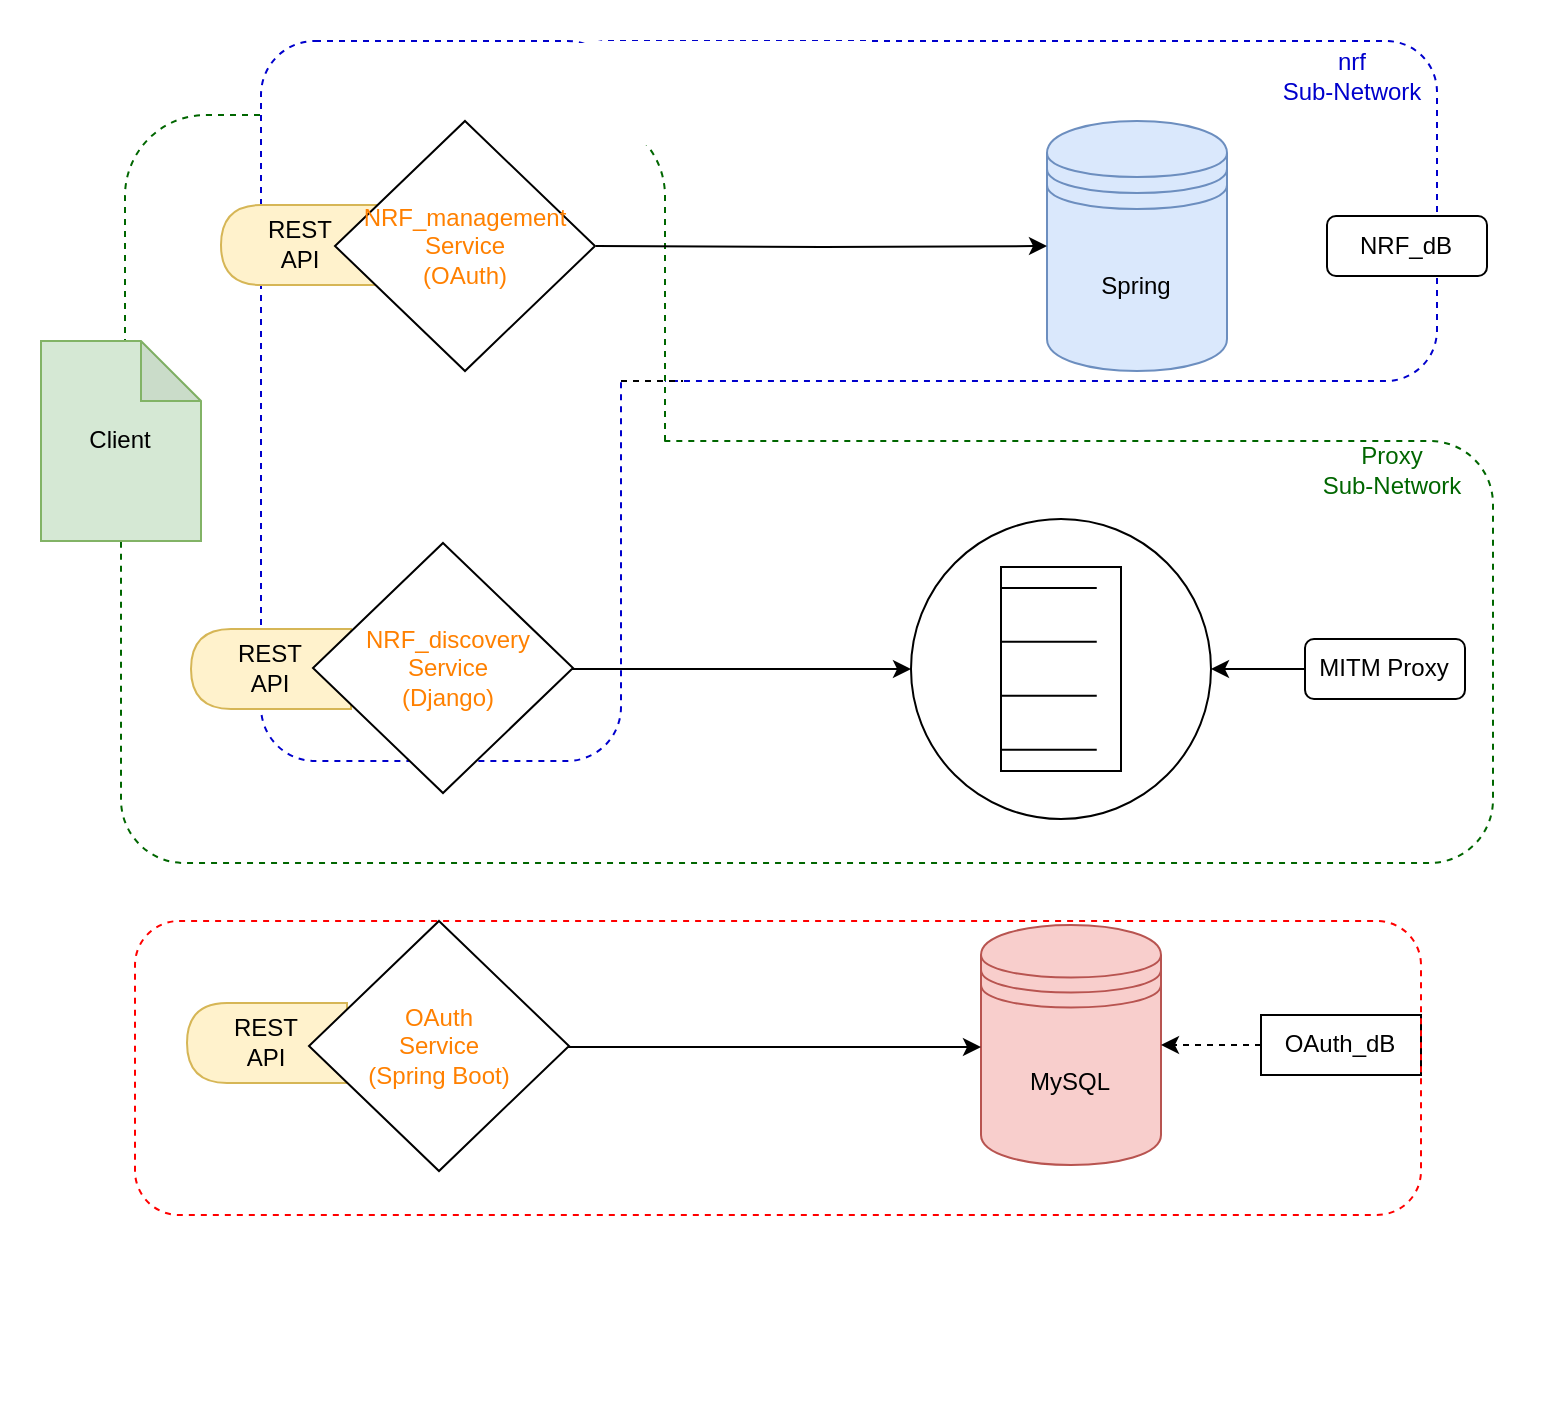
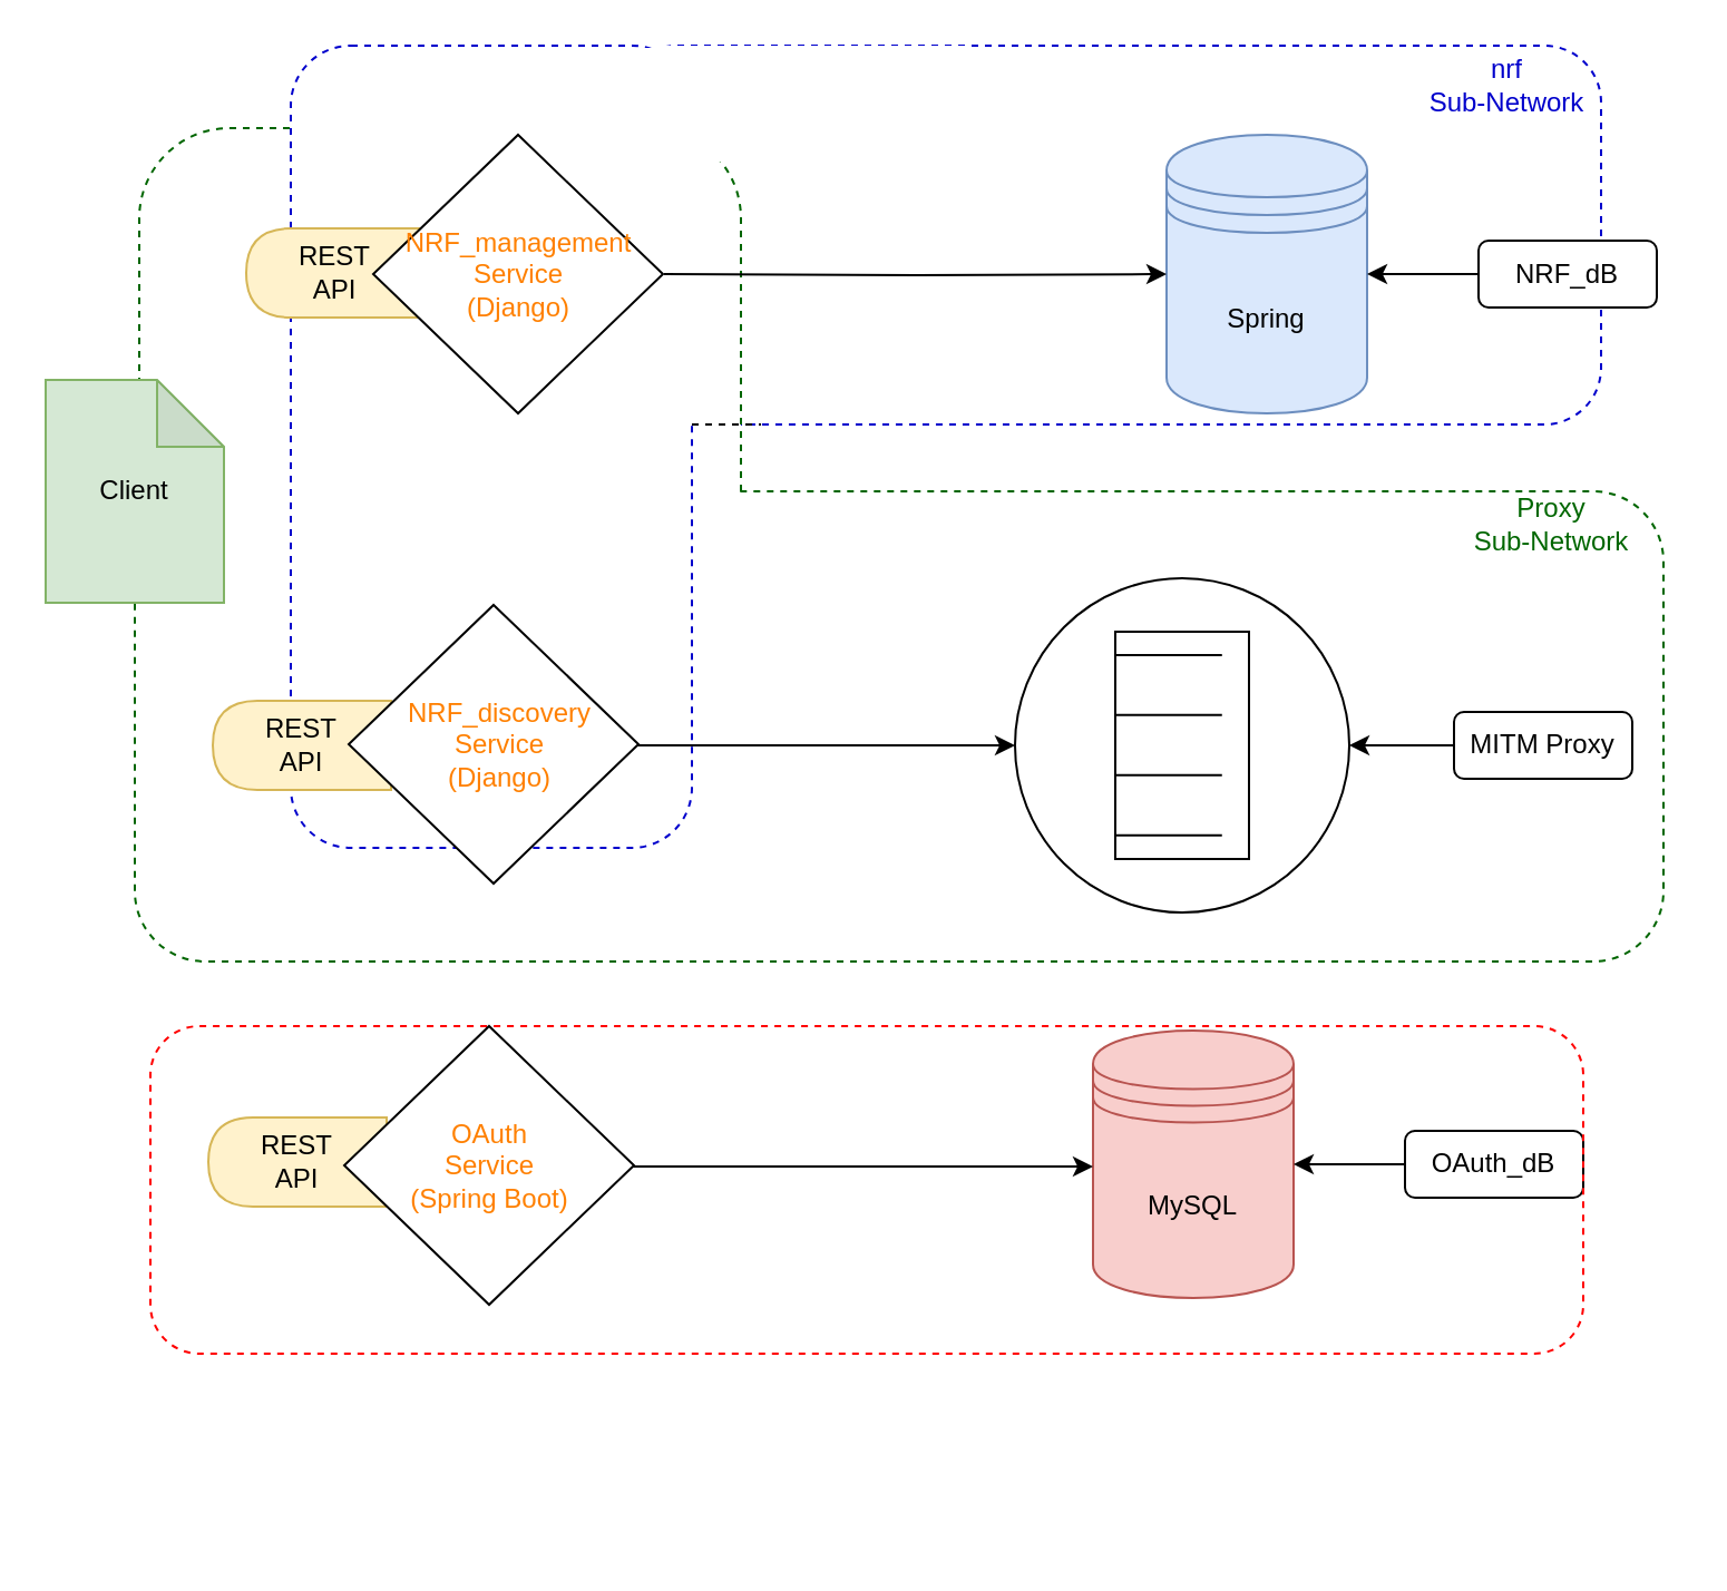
  <mxCell id="0" />
  <mxCell id="1" parent="0" />
  <mxCell id="2" value="" style="rounded=1;whiteSpace=wrap;html=1;dashed=1;strokeColor=#0000CC;" vertex="1" parent="1"><mxGeometry x="278" y="20" width="440" height="170" as="geometry" /></mxCell>
  <mxCell id="3" value="" style="edgeStyle=orthogonalEdgeStyle;rounded=0;orthogonalLoop=1;jettySize=auto;html=1;" edge="1" parent="1"><mxGeometry relative="1" as="geometry"><mxPoint x="608" y="130" as="targetPoint" /></mxGeometry></mxCell>
  <mxCell id="4" value="" style="group;strokeColor=none;" vertex="1" connectable="0" parent="1"><mxGeometry x="176" y="60" width="197" height="632" as="geometry" /></mxCell>
  <mxCell id="5" value="" style="rounded=0;whiteSpace=wrap;html=1;dashed=1;strokeColor=none;" vertex="1" parent="1"><mxGeometry x="62" y="217" width="238" height="190" as="geometry" /></mxCell>
  <mxCell id="6" value="" style="edgeStyle=orthogonalEdgeStyle;rounded=0;orthogonalLoop=1;jettySize=auto;html=1;" edge="1" parent="1"><mxGeometry relative="1" as="geometry"><mxPoint x="617" y="382" as="targetPoint" /></mxGeometry></mxCell>
  <mxCell id="7" style="edgeStyle=orthogonalEdgeStyle;rounded=0;orthogonalLoop=1;jettySize=auto;html=1;exitX=1;exitY=0.5;exitDx=0;exitDy=0;" edge="1" parent="1"><mxGeometry relative="1" as="geometry"><mxPoint x="467.107" y="386" as="targetPoint" /><Array as="points"><mxPoint x="400" y="386" /><mxPoint x="400" y="386" /></Array></mxGeometry></mxCell>
  <mxCell id="8" value="&lt;font color=&quot;#006600&quot;&gt;proxy&lt;br&gt;Sub-Network&lt;/font&gt;" style="text;html=1;strokeColor=none;fillColor=none;align=center;verticalAlign=middle;whiteSpace=wrap;rounded=0;dashed=1;" vertex="1" parent="1"><mxGeometry x="653" y="220" width="100" height="30" as="geometry" /></mxCell>
  <mxCell id="9" value="" style="edgeStyle=orthogonalEdgeStyle;rounded=0;orthogonalLoop=1;jettySize=auto;html=1;" edge="1" parent="1"><mxGeometry relative="1" as="geometry"><mxPoint x="608" y="130" as="targetPoint" /></mxGeometry></mxCell>
  <mxCell id="10" value="MySQL" style="shape=datastore;whiteSpace=wrap;html=1;fillColor=#f8cecc;strokeColor=#b85450;" vertex="1" parent="1"><mxGeometry x="490" y="462" width="90" height="120" as="geometry" /></mxCell>
- <mxCell id="11" style="edgeStyle=orthogonalEdgeStyle;rounded=0;orthogonalLoop=1;jettySize=auto;html=1;exitX=0;exitY=0.5;exitDx=0;exitDy=0;dashed=1;" edge="1" parent="1" source="12" target="10"><mxGeometry relative="1" as="geometry" /></mxCell>
- <mxCell id="12" value="OAuth_dB" style="whiteSpace=wrap;html=1;fillColor=#ffffff;gradientColor=none;rounded=0;" vertex="1" parent="1"><mxGeometry x="630" y="507" width="80" height="30" as="geometry" /></mxCell>
+ <mxCell id="11" style="edgeStyle=orthogonalEdgeStyle;rounded=0;orthogonalLoop=1;jettySize=auto;html=1;exitX=0;exitY=0.5;exitDx=0;exitDy=0;" edge="1" parent="1" source="12" target="10"><mxGeometry relative="1" as="geometry" /></mxCell>
+ <mxCell id="12" value="OAuth_dB" style="rounded=1;whiteSpace=wrap;html=1;fillColor=#ffffff;gradientColor=none;" vertex="1" parent="1"><mxGeometry x="630" y="507" width="80" height="30" as="geometry" /></mxCell>
  <mxCell id="13" style="edgeStyle=orthogonalEdgeStyle;rounded=0;orthogonalLoop=1;jettySize=auto;html=1;entryX=0;entryY=0.3;entryDx=0;entryDy=0;" edge="1" parent="1"><mxGeometry relative="1" as="geometry"><mxPoint x="257.48" y="523" as="sourcePoint" /><mxPoint x="490" y="523" as="targetPoint" /></mxGeometry></mxCell>
  <mxCell id="14" value="" style="group;dashed=1;strokeColor=#FF0000;rounded=1;" vertex="1" connectable="0" parent="1"><mxGeometry x="67" y="460" width="643" height="147" as="geometry" /></mxCell>
  <mxCell id="15" value="" style="edgeStyle=orthogonalEdgeStyle;rounded=0;orthogonalLoop=1;jettySize=auto;html=1;" edge="1" parent="14"><mxGeometry relative="1" as="geometry"><mxPoint x="513" y="87" as="targetPoint" /></mxGeometry></mxCell>
  <mxCell id="16" value="INSERT" style="text;html=1;strokeColor=none;fillColor=none;align=center;verticalAlign=middle;whiteSpace=wrap;rounded=0;" vertex="1" parent="14"><mxGeometry x="111.5" y="45" width="65" height="20" as="geometry" /></mxCell>
  <mxCell id="17" value="" style="group" vertex="1" connectable="0" parent="14"><mxGeometry x="26" width="191" height="125" as="geometry" /></mxCell>
  <mxCell id="18" value="REST&lt;br&gt;API&lt;br&gt;" style="shape=delay;whiteSpace=wrap;html=1;strokeColor=#d6b656;fillColor=#fff2cc;direction=west;" vertex="1" parent="17"><mxGeometry y="41" width="80" height="40" as="geometry" /></mxCell>
  <mxCell id="19" value="" style="rhombus;whiteSpace=wrap;html=1;" vertex="1" parent="17"><mxGeometry x="61" width="130" height="125" as="geometry" /></mxCell>
  <mxCell id="20" value="&lt;font color=&quot;#ff8000&quot;&gt;OAuth&lt;br&gt;Service&lt;br&gt;(Spring Boot)&lt;/font&gt;&lt;br&gt;" style="text;html=1;strokeColor=none;fillColor=none;align=center;verticalAlign=middle;whiteSpace=wrap;rounded=0;" vertex="1" parent="17"><mxGeometry x="90" y="45" width="73" height="35" as="geometry" /></mxCell>
  <mxCell id="21" value="" style="whiteSpace=wrap;html=1;aspect=fixed;rounded=0;dashed=1;strokeColor=none;fillColor=#ffffff;gradientColor=none;" vertex="1" parent="1"><mxGeometry x="297" y="38" width="150" height="150" as="geometry" /></mxCell>
  <mxCell id="22" value="" style="edgeStyle=orthogonalEdgeStyle;rounded=0;orthogonalLoop=1;jettySize=auto;html=1;" edge="1" parent="1"><mxGeometry relative="1" as="geometry"><mxPoint x="608" y="130" as="targetPoint" /></mxGeometry></mxCell>
  <mxCell id="23" value="" style="whiteSpace=wrap;html=1;aspect=fixed;rounded=0;dashed=1;strokeColor=none;fillColor=#ffffff;gradientColor=none;" vertex="1" parent="1"><mxGeometry x="284.5" y="20" width="150" height="150" as="geometry" /></mxCell>
  <mxCell id="24" value="&lt;font color=&quot;#0000cc&quot;&gt;nrf&lt;br&gt;Sub-Network&lt;/font&gt;" style="text;html=1;strokeColor=none;fillColor=none;align=center;verticalAlign=middle;whiteSpace=wrap;rounded=0;dashed=1;" vertex="1" parent="1"><mxGeometry x="626" y="23" width="100" height="30" as="geometry" /></mxCell>
  <mxCell id="25" value="" style="rounded=1;whiteSpace=wrap;html=1;dashed=1;strokeColor=#006600;" vertex="1" parent="1"><mxGeometry x="62" y="57" width="270" height="350" as="geometry" /></mxCell>
  <mxCell id="26" value="" style="rounded=1;whiteSpace=wrap;html=1;strokeColor=#006600;dashed=1;" vertex="1" parent="1"><mxGeometry x="60" y="220" width="686" height="211" as="geometry" /></mxCell>
  <mxCell id="27" value="" style="rounded=0;whiteSpace=wrap;html=1;dashed=1;strokeColor=none;fillColor=#ffffff;gradientColor=none;" vertex="1" parent="1"><mxGeometry x="62" y="200" width="268" height="60" as="geometry" /></mxCell>
  <mxCell id="28" value="" style="rounded=1;whiteSpace=wrap;html=1;dashed=1;strokeColor=#0000CC;" vertex="1" parent="1"><mxGeometry x="130" y="20" width="180" height="360" as="geometry" /></mxCell>
  <mxCell id="29" value="" style="shape=mxgraph.bpmn.shape;html=1;verticalLabelPosition=bottom;labelBackgroundColor=#ffffff;verticalAlign=top;align=center;perimeter=ellipsePerimeter;outlineConnect=0;outline=standard;symbol=conditional;strokeColor=#000000;" vertex="1" parent="1"><mxGeometry x="455" y="259" width="150" height="150" as="geometry" /></mxCell>
  <mxCell id="30" value="" style="edgeStyle=orthogonalEdgeStyle;rounded=0;orthogonalLoop=1;jettySize=auto;html=1;" edge="1" parent="1" source="31" target="29"><mxGeometry relative="1" as="geometry" /></mxCell>
  <mxCell id="31" value="MITM Proxy" style="rounded=1;whiteSpace=wrap;html=1;fillColor=#ffffff;gradientColor=none;" vertex="1" parent="1"><mxGeometry x="652" y="319" width="80" height="30" as="geometry" /></mxCell>
  <mxCell id="32" value="REST&lt;br&gt;API&lt;br&gt;" style="shape=delay;whiteSpace=wrap;html=1;strokeColor=#d6b656;fillColor=#fff2cc;direction=west;" vertex="1" parent="1"><mxGeometry x="95" y="314" width="80" height="40" as="geometry" /></mxCell>
  <mxCell id="33" value="" style="rhombus;whiteSpace=wrap;html=1;" vertex="1" parent="1"><mxGeometry x="156" y="271" width="130" height="125" as="geometry" /></mxCell>
  <mxCell id="34" value="&lt;font color=&quot;#ff8000&quot;&gt;NRF_discovery&lt;br&gt;Service&lt;br&gt;(Django)&lt;/font&gt;&lt;br&gt;" style="text;html=1;strokeColor=none;fillColor=none;align=center;verticalAlign=middle;whiteSpace=wrap;rounded=0;" vertex="1" parent="1"><mxGeometry x="189" y="316" width="70" height="35" as="geometry" /></mxCell>
  <mxCell id="35" style="edgeStyle=orthogonalEdgeStyle;rounded=0;orthogonalLoop=1;jettySize=auto;html=1;entryX=0;entryY=0.5;entryDx=0;entryDy=0;" edge="1" parent="1"><mxGeometry relative="1" as="geometry"><mxPoint x="285.48" y="334" as="sourcePoint" /><mxPoint x="455" y="334" as="targetPoint" /><Array as="points" /></mxGeometry></mxCell>
  <mxCell id="36" value="Spring" style="shape=datastore;whiteSpace=wrap;html=1;fillColor=#dae8fc;strokeColor=#6c8ebf;" vertex="1" parent="1"><mxGeometry x="523" y="60" width="90" height="125" as="geometry" /></mxCell>
+ <mxCell id="37" style="edgeStyle=orthogonalEdgeStyle;rounded=0;orthogonalLoop=1;jettySize=auto;html=1;exitX=0;exitY=0.5;exitDx=0;exitDy=0;entryX=1;entryY=0.5;entryDx=0;entryDy=0;" edge="1" parent="1" source="38" target="36"><mxGeometry relative="1" as="geometry" /></mxCell>
  <mxCell id="38" value="NRF_dB&lt;br&gt;" style="rounded=1;whiteSpace=wrap;html=1;fillColor=#ffffff;gradientColor=none;" vertex="1" parent="1"><mxGeometry x="663" y="107.5" width="80" height="30" as="geometry" /></mxCell>
  <mxCell id="39" value="REST&lt;br&gt;API&lt;br&gt;" style="shape=delay;whiteSpace=wrap;html=1;strokeColor=#d6b656;fillColor=#fff2cc;direction=west;" vertex="1" parent="1"><mxGeometry x="110" y="102" width="80" height="40" as="geometry" /></mxCell>
  <mxCell id="40" value="" style="rhombus;whiteSpace=wrap;html=1;" vertex="1" parent="1"><mxGeometry x="167" y="60" width="130" height="125" as="geometry" /></mxCell>
- <mxCell id="41" value="&lt;font color=&quot;#ff8000&quot;&gt;NRF_management&lt;br&gt;Service&lt;br&gt;(OAuth)&lt;/font&gt;&lt;br&gt;" style="text;html=1;strokeColor=none;fillColor=none;align=center;verticalAlign=middle;whiteSpace=wrap;rounded=0;" vertex="1" parent="1"><mxGeometry x="204.5" y="105" width="55" height="35" as="geometry" /></mxCell>
+ <mxCell id="41" value="&lt;font color=&quot;#ff8000&quot;&gt;NRF_management&lt;br&gt;Service&lt;br&gt;(Django)&lt;/font&gt;&lt;br&gt;" style="text;html=1;strokeColor=none;fillColor=none;align=center;verticalAlign=middle;whiteSpace=wrap;rounded=0;" vertex="1" parent="1"><mxGeometry x="204.5" y="105" width="55" height="35" as="geometry" /></mxCell>
  <mxCell id="42" value="" style="whiteSpace=wrap;html=1;aspect=fixed;rounded=0;dashed=1;strokeColor=none;fillColor=#ffffff;gradientColor=none;" vertex="1" parent="1"><mxGeometry x="284" y="21" width="41" height="41" as="geometry" /></mxCell>
  <mxCell id="43" value="" style="whiteSpace=wrap;html=1;aspect=fixed;rounded=0;dashed=1;strokeColor=none;fillColor=#ffffff;gradientColor=none;" vertex="1" parent="1"><mxGeometry x="294" y="31" width="41" height="41" as="geometry" /></mxCell>
  <mxCell id="44" value="" style="shape=card;whiteSpace=wrap;html=1;rounded=0;dashed=1;strokeColor=none;fillColor=#ffffff;gradientColor=none;" vertex="1" parent="1"><mxGeometry x="304" y="65" width="10" height="125" as="geometry" /></mxCell>
  <mxCell id="45" value="" style="endArrow=none;dashed=1;html=1;exitX=0.5;exitY=1;exitDx=0;exitDy=0;exitPerimeter=0;entryX=0.141;entryY=1;entryDx=0;entryDy=0;entryPerimeter=0;" edge="1" parent="1"><mxGeometry width="50" height="50" relative="1" as="geometry"><mxPoint x="310" y="190" as="sourcePoint" /><mxPoint x="341" y="190" as="targetPoint" /></mxGeometry></mxCell>
  <mxCell id="46" value="Client" style="shape=note;whiteSpace=wrap;html=1;backgroundOutline=1;darkOpacity=0.05;strokeColor=#82b366;fillColor=#d5e8d4;" vertex="1" parent="1"><mxGeometry x="20" y="170" width="80" height="100" as="geometry" /></mxCell>
  <mxCell id="47" style="edgeStyle=orthogonalEdgeStyle;rounded=0;orthogonalLoop=1;jettySize=auto;html=1;entryX=0;entryY=0.5;entryDx=0;entryDy=0;" edge="1" parent="1" target="36"><mxGeometry relative="1" as="geometry"><mxPoint x="297.48" y="122.5" as="sourcePoint" /><mxPoint x="510" y="123" as="targetPoint" /></mxGeometry></mxCell>
  <mxCell id="48" value="&lt;font color=&quot;#006600&quot;&gt;Proxy&lt;br&gt;Sub-Network&lt;/font&gt;" style="text;html=1;strokeColor=none;fillColor=none;align=center;verticalAlign=middle;whiteSpace=wrap;rounded=0;dashed=1;" vertex="1" parent="1"><mxGeometry x="646" y="220" width="100" height="30" as="geometry" /></mxCell>
